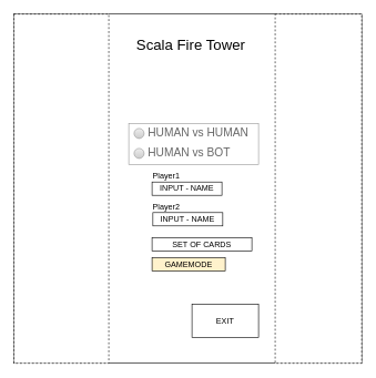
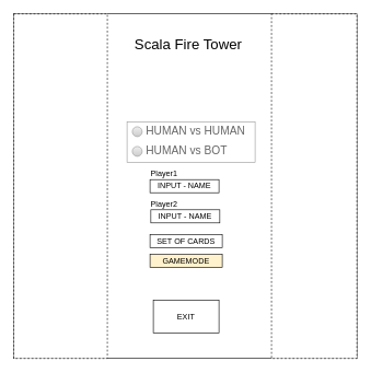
  <mxCell id="0" />
  <mxCell id="1" parent="0" />
  <mxCell id="2" value="" style="rounded=0;whiteSpace=wrap;html=1;" vertex="1" parent="1"><mxGeometry x="20.5" y="20.5" width="522.5" height="525" as="geometry" /></mxCell>
  <mxCell id="3" value="" style="rounded=0;whiteSpace=wrap;html=1;dashed=1;" vertex="1" parent="1"><mxGeometry x="20.5" y="20.5" width="142.5" height="525" as="geometry" /></mxCell>
- <mxCell id="4" value="SET OF CARDS" style="rounded=0;whiteSpace=wrap;html=1;" vertex="1" parent="1"><mxGeometry x="228" y="357" width="150" height="20" as="geometry" /></mxCell>
+ <mxCell id="4" value="SET OF CARDS" style="rounded=0;whiteSpace=wrap;html=1;" vertex="1" parent="1"><mxGeometry x="228" y="357" width="110" height="20" as="geometry" /></mxCell>
  <mxCell id="5" value="GAMEMODE" style="rounded=0;whiteSpace=wrap;html=1;fillColor=#fff2cc;" vertex="1" parent="1"><mxGeometry x="228" y="387" width="110" height="20" as="geometry" /></mxCell>
  <mxCell id="6" value="&lt;font style=&quot;font-size: 22px;&quot;&gt;Scala Fire Tower&lt;/font&gt;" style="text;html=1;align=center;verticalAlign=middle;resizable=0;points=[];autosize=1;strokeColor=none;fillColor=none;" vertex="1" parent="1"><mxGeometry x="190.5" y="47" width="190" height="40" as="geometry" /></mxCell>
- <mxCell id="7" value="EXIT" style="rounded=0;whiteSpace=wrap;html=1;" vertex="1" parent="1"><mxGeometry x="288" y="457" width="100" height="50" as="geometry" /></mxCell>
+ <mxCell id="7" value="EXIT" style="rounded=0;whiteSpace=wrap;html=1;" vertex="1" parent="1"><mxGeometry x="233" y="457" width="100" height="50" as="geometry" /></mxCell>
  <mxCell id="8" value="&lt;font style=&quot;font-size: 12px;&quot;&gt;Player1&lt;/font&gt;" style="text;html=1;align=center;verticalAlign=middle;resizable=0;points=[];autosize=1;strokeColor=none;fillColor=none;fontSize=22;" vertex="1" parent="1"><mxGeometry x="218.5" y="241" width="60" height="40" as="geometry" /></mxCell>
  <mxCell id="9" value="&lt;font style=&quot;font-size: 12px;&quot;&gt;Player2&lt;/font&gt;" style="text;html=1;align=center;verticalAlign=middle;resizable=0;points=[];autosize=1;strokeColor=none;fillColor=none;fontSize=22;" vertex="1" parent="1"><mxGeometry x="218.5" y="287" width="60" height="40" as="geometry" /></mxCell>
  <mxCell id="10" value="" style="strokeWidth=1;shadow=0;dashed=0;align=center;html=1;shape=mxgraph.mockup.forms.rrect;rSize=0;strokeColor=#999999;fillColor=#ffffff;recursiveResize=0;fontSize=12;" vertex="1" parent="1"><mxGeometry x="193" y="185" width="195" height="62" as="geometry" /></mxCell>
  <mxCell id="11" value="HUMAN vs HUMAN" style="shape=ellipse;rSize=0;fillColor=#eeeeee;strokeColor=#999999;gradientColor=#cccccc;html=1;align=left;spacingLeft=4;fontSize=17;fontColor=#666666;labelPosition=right;" vertex="1" parent="10"><mxGeometry x="8" y="7.5" width="15" height="15" as="geometry" /></mxCell>
  <mxCell id="12" value="HUMAN vs BOT" style="shape=ellipse;rSize=0;fillColor=#eeeeee;strokeColor=#999999;gradientColor=#cccccc;html=1;align=left;spacingLeft=4;fontSize=17;fontColor=#666666;labelPosition=right;" vertex="1" parent="10"><mxGeometry x="8" y="37.5" width="15" height="15" as="geometry" /></mxCell>
  <mxCell id="13" value="" style="rounded=0;whiteSpace=wrap;html=1;dashed=1;" vertex="1" parent="1"><mxGeometry x="413" y="20.5" width="130" height="525" as="geometry" /></mxCell>
  <mxCell id="14" value="INPUT - NAME" style="rounded=0;whiteSpace=wrap;html=1;fontSize=12;" vertex="1" parent="1"><mxGeometry x="228" y="273" width="105" height="20" as="geometry" /></mxCell>
  <mxCell id="15" value="INPUT - NAME" style="rounded=0;whiteSpace=wrap;html=1;fontSize=12;" vertex="1" parent="1"><mxGeometry x="229.25" y="319" width="105" height="20" as="geometry" /></mxCell>
